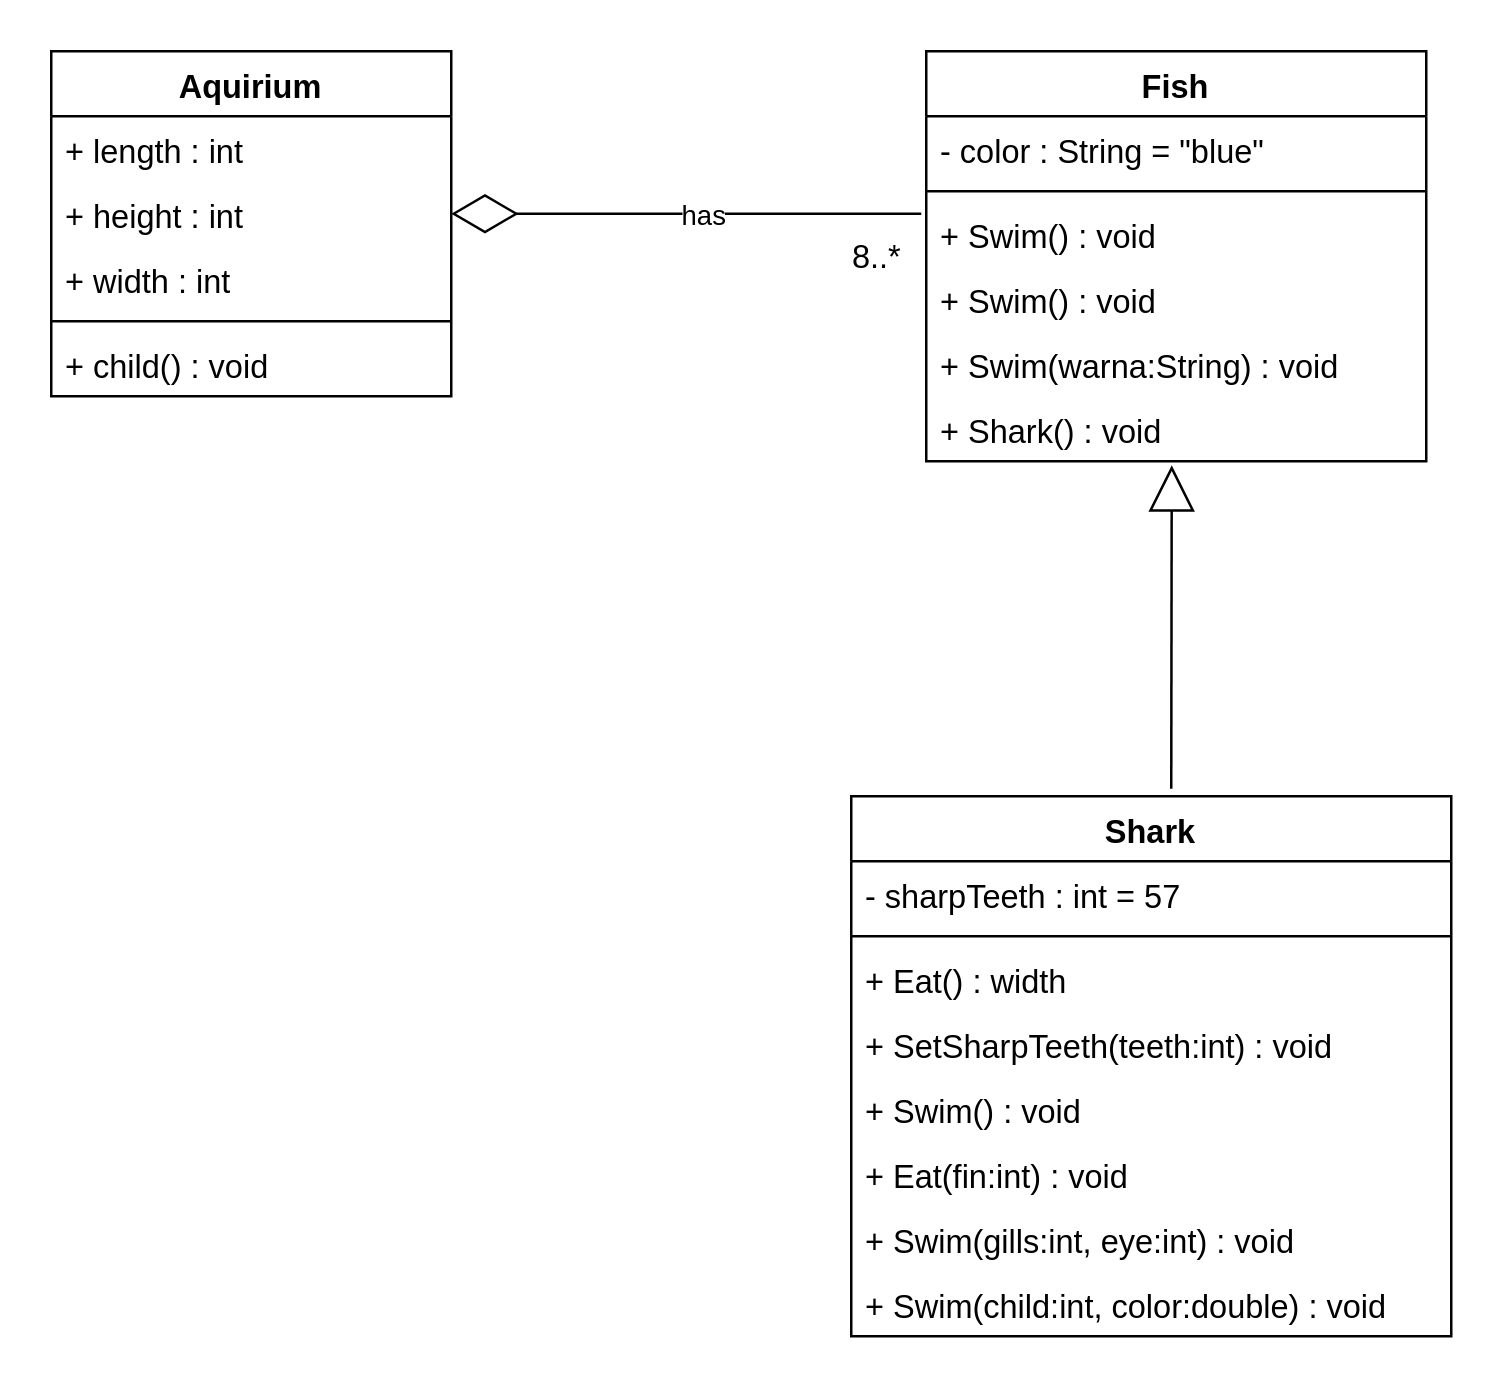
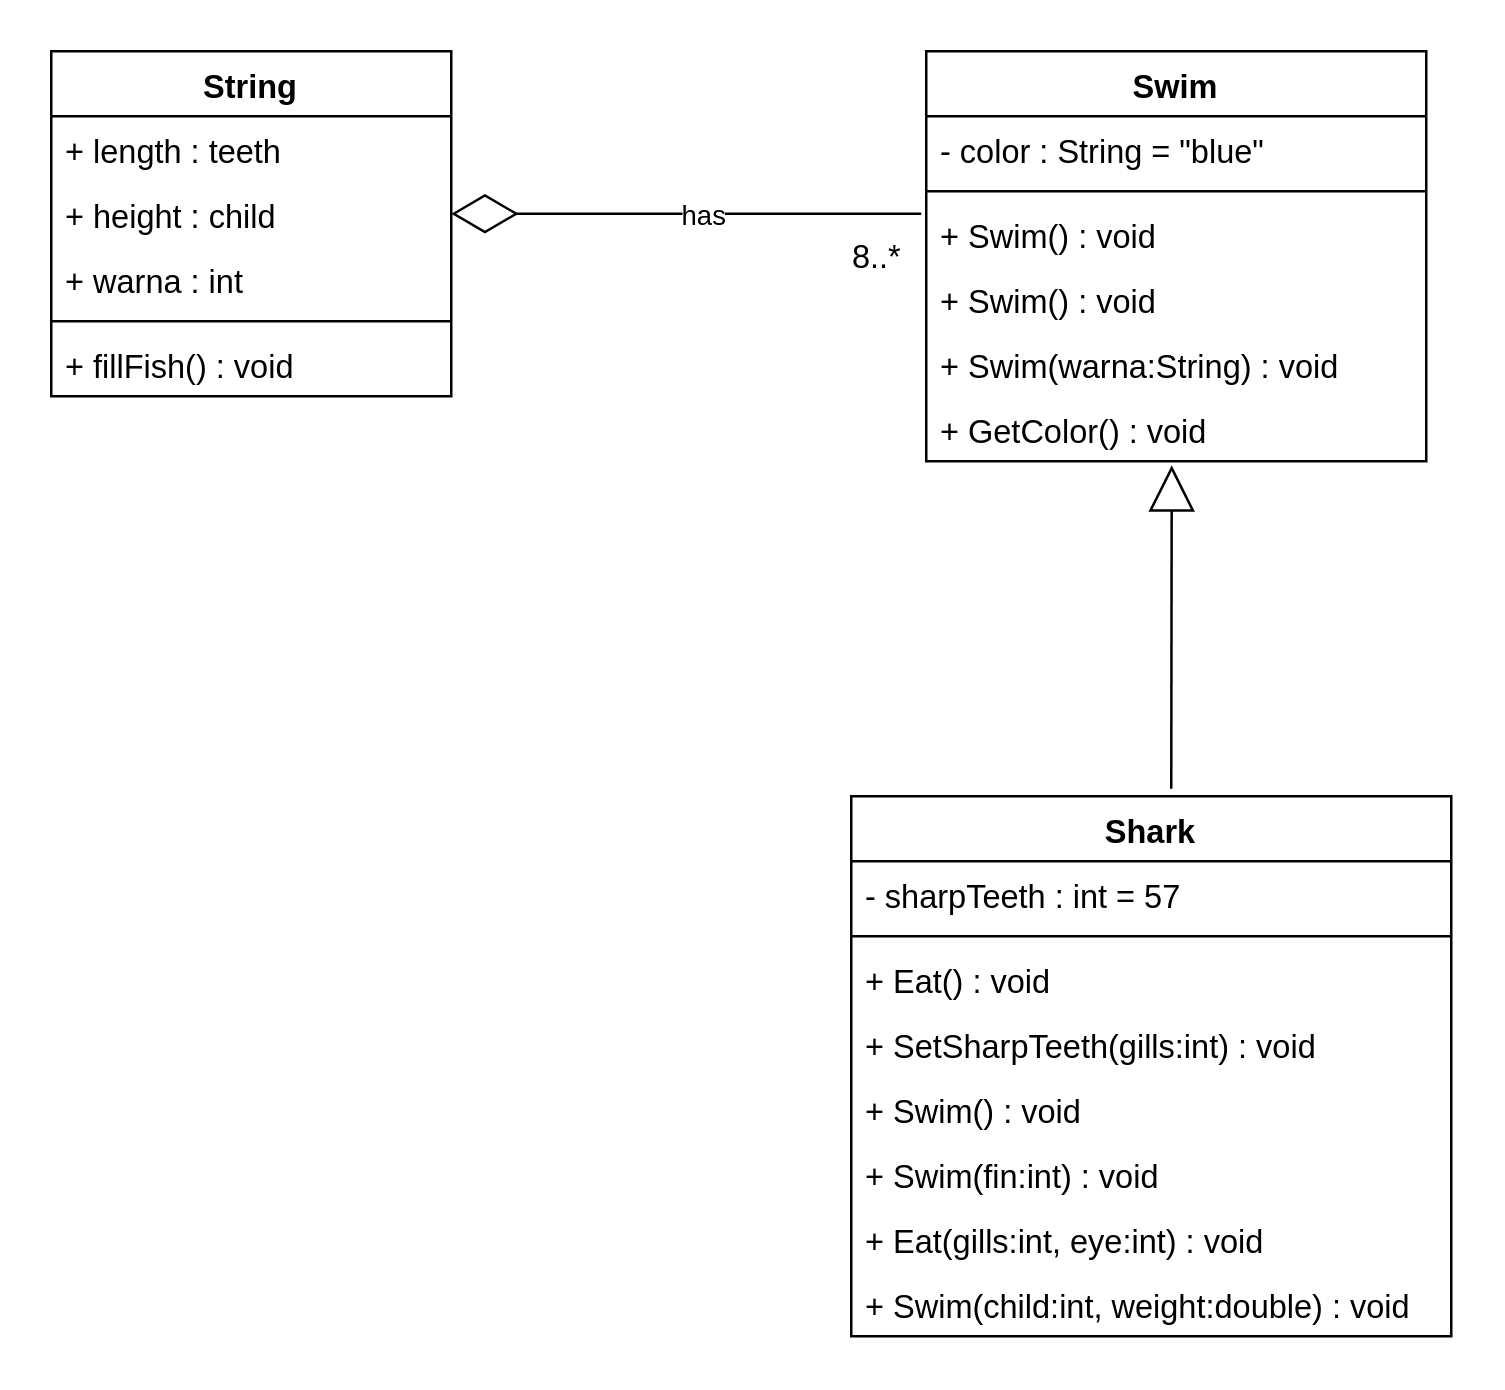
  <mxCell id="0" />
  <mxCell id="1" parent="0" />
  <mxCell id="2" value="" style="endArrow=block;endSize=16;endFill=0;html=1;entryX=0.491;entryY=1.062;entryDx=0;entryDy=0;entryPerimeter=0;jumpSize=10;fontSize=13;" parent="1" target="9" edge="1"><mxGeometry width="160" relative="1" as="geometry"><mxPoint x="468" y="315" as="sourcePoint" /><mxPoint x="464.62" y="159.328" as="targetPoint" /></mxGeometry></mxCell>
- <mxCell id="3" value="Fish" style="swimlane;fontStyle=1;align=center;verticalAlign=top;childLayout=stackLayout;horizontal=1;startSize=26;horizontalStack=0;resizeParent=1;resizeParentMax=0;resizeLast=0;collapsible=1;marginBottom=0;fontSize=13;" parent="1" vertex="1"><mxGeometry x="370" y="20" width="200" height="164" as="geometry" /></mxCell>
+ <mxCell id="3" value="Swim" style="swimlane;fontStyle=1;align=center;verticalAlign=top;childLayout=stackLayout;horizontal=1;startSize=26;horizontalStack=0;resizeParent=1;resizeParentMax=0;resizeLast=0;collapsible=1;marginBottom=0;fontSize=13;" parent="1" vertex="1"><mxGeometry x="370" y="20" width="200" height="164" as="geometry" /></mxCell>
  <mxCell id="4" value="- color : String = &quot;blue&quot;" style="text;strokeColor=none;fillColor=none;align=left;verticalAlign=top;spacingLeft=4;spacingRight=4;overflow=hidden;rotatable=0;points=[[0,0.5],[1,0.5]];portConstraint=eastwest;fontSize=13;" parent="3" vertex="1"><mxGeometry y="26" width="200" height="26" as="geometry" /></mxCell>
  <mxCell id="5" value="" style="line;strokeWidth=1;fillColor=none;align=left;verticalAlign=middle;spacingTop=-1;spacingLeft=3;spacingRight=3;rotatable=0;labelPosition=right;points=[];portConstraint=eastwest;fontSize=13;" parent="3" vertex="1"><mxGeometry y="52" width="200" height="8" as="geometry" /></mxCell>
  <mxCell id="6" value="+ Swim() : void" style="text;strokeColor=none;fillColor=none;align=left;verticalAlign=top;spacingLeft=4;spacingRight=4;overflow=hidden;rotatable=0;points=[[0,0.5],[1,0.5]];portConstraint=eastwest;fontSize=13;" parent="3" vertex="1"><mxGeometry y="60" width="200" height="26" as="geometry" /></mxCell>
  <mxCell id="7" value="+ Swim() : void" style="text;strokeColor=none;fillColor=none;align=left;verticalAlign=top;spacingLeft=4;spacingRight=4;overflow=hidden;rotatable=0;points=[[0,0.5],[1,0.5]];portConstraint=eastwest;fontSize=13;" parent="3" vertex="1"><mxGeometry y="86" width="200" height="26" as="geometry" /></mxCell>
  <mxCell id="8" value="+ Swim(warna:String) : void" style="text;strokeColor=none;fillColor=none;align=left;verticalAlign=top;spacingLeft=4;spacingRight=4;overflow=hidden;rotatable=0;points=[[0,0.5],[1,0.5]];portConstraint=eastwest;fontSize=13;" parent="3" vertex="1"><mxGeometry y="112" width="200" height="26" as="geometry" /></mxCell>
- <mxCell id="9" value="+ Shark() : void" style="text;strokeColor=none;fillColor=none;align=left;verticalAlign=top;spacingLeft=4;spacingRight=4;overflow=hidden;rotatable=0;points=[[0,0.5],[1,0.5]];portConstraint=eastwest;fontSize=13;" parent="3" vertex="1"><mxGeometry y="138" width="200" height="26" as="geometry" /></mxCell>
- <mxCell id="10" value="Aquirium" style="swimlane;fontStyle=1;align=center;verticalAlign=top;childLayout=stackLayout;horizontal=1;startSize=26;horizontalStack=0;resizeParent=1;resizeParentMax=0;resizeLast=0;collapsible=1;marginBottom=0;fontSize=13;" parent="1" vertex="1"><mxGeometry x="20" y="20" width="160" height="138" as="geometry" /></mxCell>
- <mxCell id="11" value="+ length : int&#10;" style="text;strokeColor=none;fillColor=none;align=left;verticalAlign=top;spacingLeft=4;spacingRight=4;overflow=hidden;rotatable=0;points=[[0,0.5],[1,0.5]];portConstraint=eastwest;fontSize=13;" parent="10" vertex="1"><mxGeometry y="26" width="160" height="26" as="geometry" /></mxCell>
- <mxCell id="12" value="+ height : int&#10;" style="text;strokeColor=none;fillColor=none;align=left;verticalAlign=top;spacingLeft=4;spacingRight=4;overflow=hidden;rotatable=0;points=[[0,0.5],[1,0.5]];portConstraint=eastwest;fontSize=13;" parent="10" vertex="1"><mxGeometry y="52" width="160" height="26" as="geometry" /></mxCell>
- <mxCell id="13" value="+ width : int&#10;" style="text;strokeColor=none;fillColor=none;align=left;verticalAlign=top;spacingLeft=4;spacingRight=4;overflow=hidden;rotatable=0;points=[[0,0.5],[1,0.5]];portConstraint=eastwest;fontSize=13;" parent="10" vertex="1"><mxGeometry y="78" width="160" height="26" as="geometry" /></mxCell>
+ <mxCell id="9" value="+ GetColor() : void" style="text;strokeColor=none;fillColor=none;align=left;verticalAlign=top;spacingLeft=4;spacingRight=4;overflow=hidden;rotatable=0;points=[[0,0.5],[1,0.5]];portConstraint=eastwest;fontSize=13;" parent="3" vertex="1"><mxGeometry y="138" width="200" height="26" as="geometry" /></mxCell>
+ <mxCell id="10" value="String" style="swimlane;fontStyle=1;align=center;verticalAlign=top;childLayout=stackLayout;horizontal=1;startSize=26;horizontalStack=0;resizeParent=1;resizeParentMax=0;resizeLast=0;collapsible=1;marginBottom=0;fontSize=13;" parent="1" vertex="1"><mxGeometry x="20" y="20" width="160" height="138" as="geometry" /></mxCell>
+ <mxCell id="11" value="+ length : teeth&#10;" style="text;strokeColor=none;fillColor=none;align=left;verticalAlign=top;spacingLeft=4;spacingRight=4;overflow=hidden;rotatable=0;points=[[0,0.5],[1,0.5]];portConstraint=eastwest;fontSize=13;" parent="10" vertex="1"><mxGeometry y="26" width="160" height="26" as="geometry" /></mxCell>
+ <mxCell id="12" value="+ height : child&#10;" style="text;strokeColor=none;fillColor=none;align=left;verticalAlign=top;spacingLeft=4;spacingRight=4;overflow=hidden;rotatable=0;points=[[0,0.5],[1,0.5]];portConstraint=eastwest;fontSize=13;" parent="10" vertex="1"><mxGeometry y="52" width="160" height="26" as="geometry" /></mxCell>
+ <mxCell id="13" value="+ warna : int&#10;" style="text;strokeColor=none;fillColor=none;align=left;verticalAlign=top;spacingLeft=4;spacingRight=4;overflow=hidden;rotatable=0;points=[[0,0.5],[1,0.5]];portConstraint=eastwest;fontSize=13;" parent="10" vertex="1"><mxGeometry y="78" width="160" height="26" as="geometry" /></mxCell>
  <mxCell id="14" value="" style="line;strokeWidth=1;fillColor=none;align=left;verticalAlign=middle;spacingTop=-1;spacingLeft=3;spacingRight=3;rotatable=0;labelPosition=right;points=[];portConstraint=eastwest;fontSize=13;" parent="10" vertex="1"><mxGeometry y="104" width="160" height="8" as="geometry" /></mxCell>
- <mxCell id="15" value="+ child() : void" style="text;strokeColor=none;fillColor=none;align=left;verticalAlign=top;spacingLeft=4;spacingRight=4;overflow=hidden;rotatable=0;points=[[0,0.5],[1,0.5]];portConstraint=eastwest;fontSize=13;" parent="10" vertex="1"><mxGeometry y="112" width="160" height="26" as="geometry" /></mxCell>
+ <mxCell id="15" value="+ fillFish() : void" style="text;strokeColor=none;fillColor=none;align=left;verticalAlign=top;spacingLeft=4;spacingRight=4;overflow=hidden;rotatable=0;points=[[0,0.5],[1,0.5]];portConstraint=eastwest;fontSize=13;" parent="10" vertex="1"><mxGeometry y="112" width="160" height="26" as="geometry" /></mxCell>
  <mxCell id="16" value="8..*" style="text;html=1;align=center;verticalAlign=middle;resizable=0;points=[];autosize=1;fontSize=13;" parent="1" vertex="1"><mxGeometry x="335" y="92" width="30" height="20" as="geometry" /></mxCell>
  <mxCell id="17" value="Shark" style="swimlane;fontStyle=1;align=center;verticalAlign=top;childLayout=stackLayout;horizontal=1;startSize=26;horizontalStack=0;resizeParent=1;resizeParentMax=0;resizeLast=0;collapsible=1;marginBottom=0;fontSize=13;" parent="1" vertex="1"><mxGeometry x="340" y="318" width="240" height="216" as="geometry"><mxRectangle x="300" y="100" width="70" height="26" as="alternateBounds" /></mxGeometry></mxCell>
  <mxCell id="18" value="- sharpTeeth : int = 57" style="text;strokeColor=none;fillColor=none;align=left;verticalAlign=top;spacingLeft=4;spacingRight=4;overflow=hidden;rotatable=0;points=[[0,0.5],[1,0.5]];portConstraint=eastwest;fontSize=13;" parent="17" vertex="1"><mxGeometry y="26" width="240" height="26" as="geometry" /></mxCell>
  <mxCell id="19" value="" style="line;strokeWidth=1;fillColor=none;align=left;verticalAlign=middle;spacingTop=-1;spacingLeft=3;spacingRight=3;rotatable=0;labelPosition=right;points=[];portConstraint=eastwest;fontSize=13;" parent="17" vertex="1"><mxGeometry y="52" width="240" height="8" as="geometry" /></mxCell>
- <mxCell id="20" value="+ Eat() : width" style="text;strokeColor=none;fillColor=none;align=left;verticalAlign=top;spacingLeft=4;spacingRight=4;overflow=hidden;rotatable=0;points=[[0,0.5],[1,0.5]];portConstraint=eastwest;fontSize=13;" parent="17" vertex="1"><mxGeometry y="60" width="240" height="26" as="geometry" /></mxCell>
- <mxCell id="21" value="+ SetSharpTeeth(teeth:int) : void" style="text;strokeColor=none;fillColor=none;align=left;verticalAlign=top;spacingLeft=4;spacingRight=4;overflow=hidden;rotatable=0;points=[[0,0.5],[1,0.5]];portConstraint=eastwest;fontSize=13;" parent="17" vertex="1"><mxGeometry y="86" width="240" height="26" as="geometry" /></mxCell>
+ <mxCell id="20" value="+ Eat() : void" style="text;strokeColor=none;fillColor=none;align=left;verticalAlign=top;spacingLeft=4;spacingRight=4;overflow=hidden;rotatable=0;points=[[0,0.5],[1,0.5]];portConstraint=eastwest;fontSize=13;" parent="17" vertex="1"><mxGeometry y="60" width="240" height="26" as="geometry" /></mxCell>
+ <mxCell id="21" value="+ SetSharpTeeth(gills:int) : void" style="text;strokeColor=none;fillColor=none;align=left;verticalAlign=top;spacingLeft=4;spacingRight=4;overflow=hidden;rotatable=0;points=[[0,0.5],[1,0.5]];portConstraint=eastwest;fontSize=13;" parent="17" vertex="1"><mxGeometry y="86" width="240" height="26" as="geometry" /></mxCell>
  <mxCell id="22" value="+ Swim() : void" style="text;strokeColor=none;fillColor=none;align=left;verticalAlign=top;spacingLeft=4;spacingRight=4;overflow=hidden;rotatable=0;points=[[0,0.5],[1,0.5]];portConstraint=eastwest;fontSize=13;" parent="17" vertex="1"><mxGeometry y="112" width="240" height="26" as="geometry" /></mxCell>
- <mxCell id="23" value="+ Eat(fin:int) : void" style="text;strokeColor=none;fillColor=none;align=left;verticalAlign=top;spacingLeft=4;spacingRight=4;overflow=hidden;rotatable=0;points=[[0,0.5],[1,0.5]];portConstraint=eastwest;fontSize=13;" parent="17" vertex="1"><mxGeometry y="138" width="240" height="26" as="geometry" /></mxCell>
- <mxCell id="24" value="+ Swim(gills:int, eye:int) : void" style="text;strokeColor=none;fillColor=none;align=left;verticalAlign=top;spacingLeft=4;spacingRight=4;overflow=hidden;rotatable=0;points=[[0,0.5],[1,0.5]];portConstraint=eastwest;fontSize=13;" parent="17" vertex="1"><mxGeometry y="164" width="240" height="26" as="geometry" /></mxCell>
- <mxCell id="25" value="+ Swim(child:int, color:double) : void" style="text;strokeColor=none;fillColor=none;align=left;verticalAlign=top;spacingLeft=4;spacingRight=4;overflow=hidden;rotatable=0;points=[[0,0.5],[1,0.5]];portConstraint=eastwest;fontSize=13;" parent="17" vertex="1"><mxGeometry y="190" width="240" height="26" as="geometry" /></mxCell>
+ <mxCell id="23" value="+ Swim(fin:int) : void" style="text;strokeColor=none;fillColor=none;align=left;verticalAlign=top;spacingLeft=4;spacingRight=4;overflow=hidden;rotatable=0;points=[[0,0.5],[1,0.5]];portConstraint=eastwest;fontSize=13;" parent="17" vertex="1"><mxGeometry y="138" width="240" height="26" as="geometry" /></mxCell>
+ <mxCell id="24" value="+ Eat(gills:int, eye:int) : void" style="text;strokeColor=none;fillColor=none;align=left;verticalAlign=top;spacingLeft=4;spacingRight=4;overflow=hidden;rotatable=0;points=[[0,0.5],[1,0.5]];portConstraint=eastwest;fontSize=13;" parent="17" vertex="1"><mxGeometry y="164" width="240" height="26" as="geometry" /></mxCell>
+ <mxCell id="25" value="+ Swim(child:int, weight:double) : void" style="text;strokeColor=none;fillColor=none;align=left;verticalAlign=top;spacingLeft=4;spacingRight=4;overflow=hidden;rotatable=0;points=[[0,0.5],[1,0.5]];portConstraint=eastwest;fontSize=13;" parent="17" vertex="1"><mxGeometry y="190" width="240" height="26" as="geometry" /></mxCell>
  <mxCell id="26" value="" style="endArrow=diamondThin;endFill=0;endSize=24;html=1;entryX=1;entryY=0.5;entryDx=0;entryDy=0;" edge="1" parent="1" target="12"><mxGeometry width="160" relative="1" as="geometry"><mxPoint x="368" y="85" as="sourcePoint" /><mxPoint x="380" y="180" as="targetPoint" /></mxGeometry></mxCell>
  <mxCell id="27" value="has" style="edgeLabel;html=1;align=center;verticalAlign=middle;resizable=0;points=[];" vertex="1" connectable="0" parent="26"><mxGeometry x="-0.126" y="1" relative="1" as="geometry"><mxPoint x="-6" y="-1" as="offset" /></mxGeometry></mxCell>
